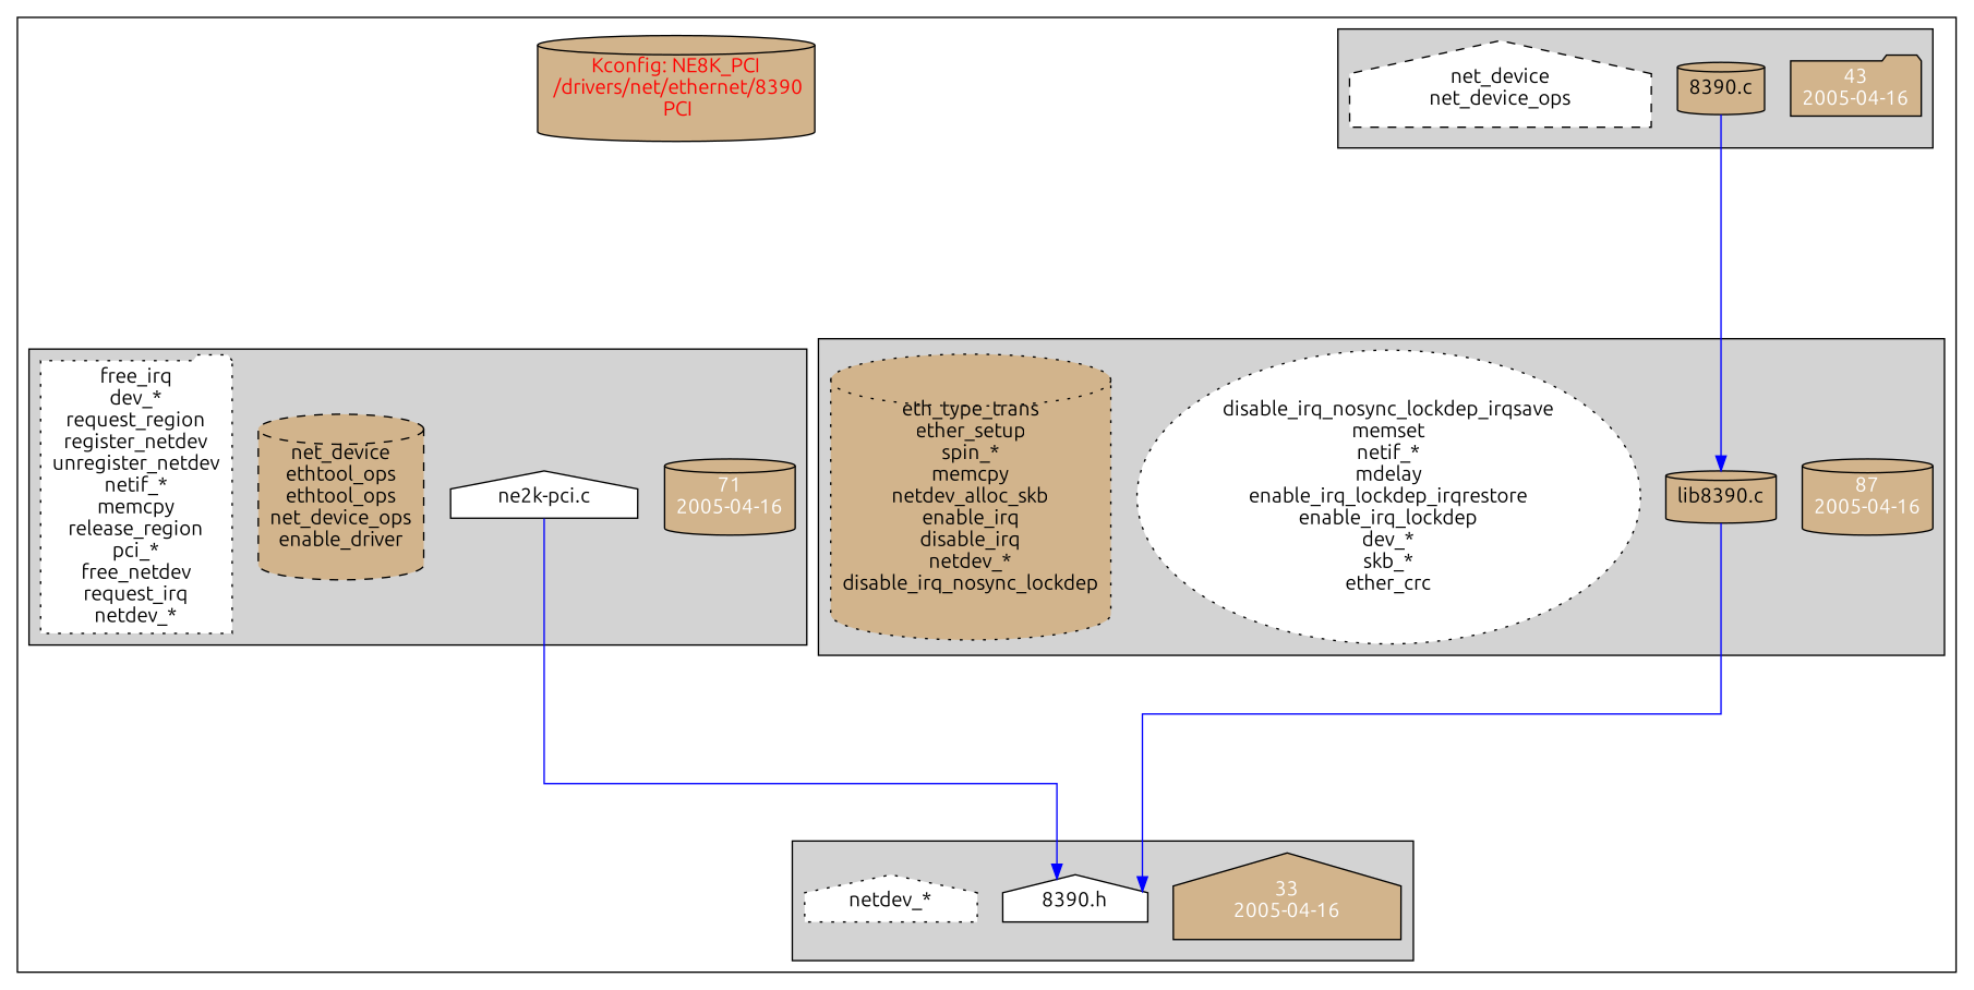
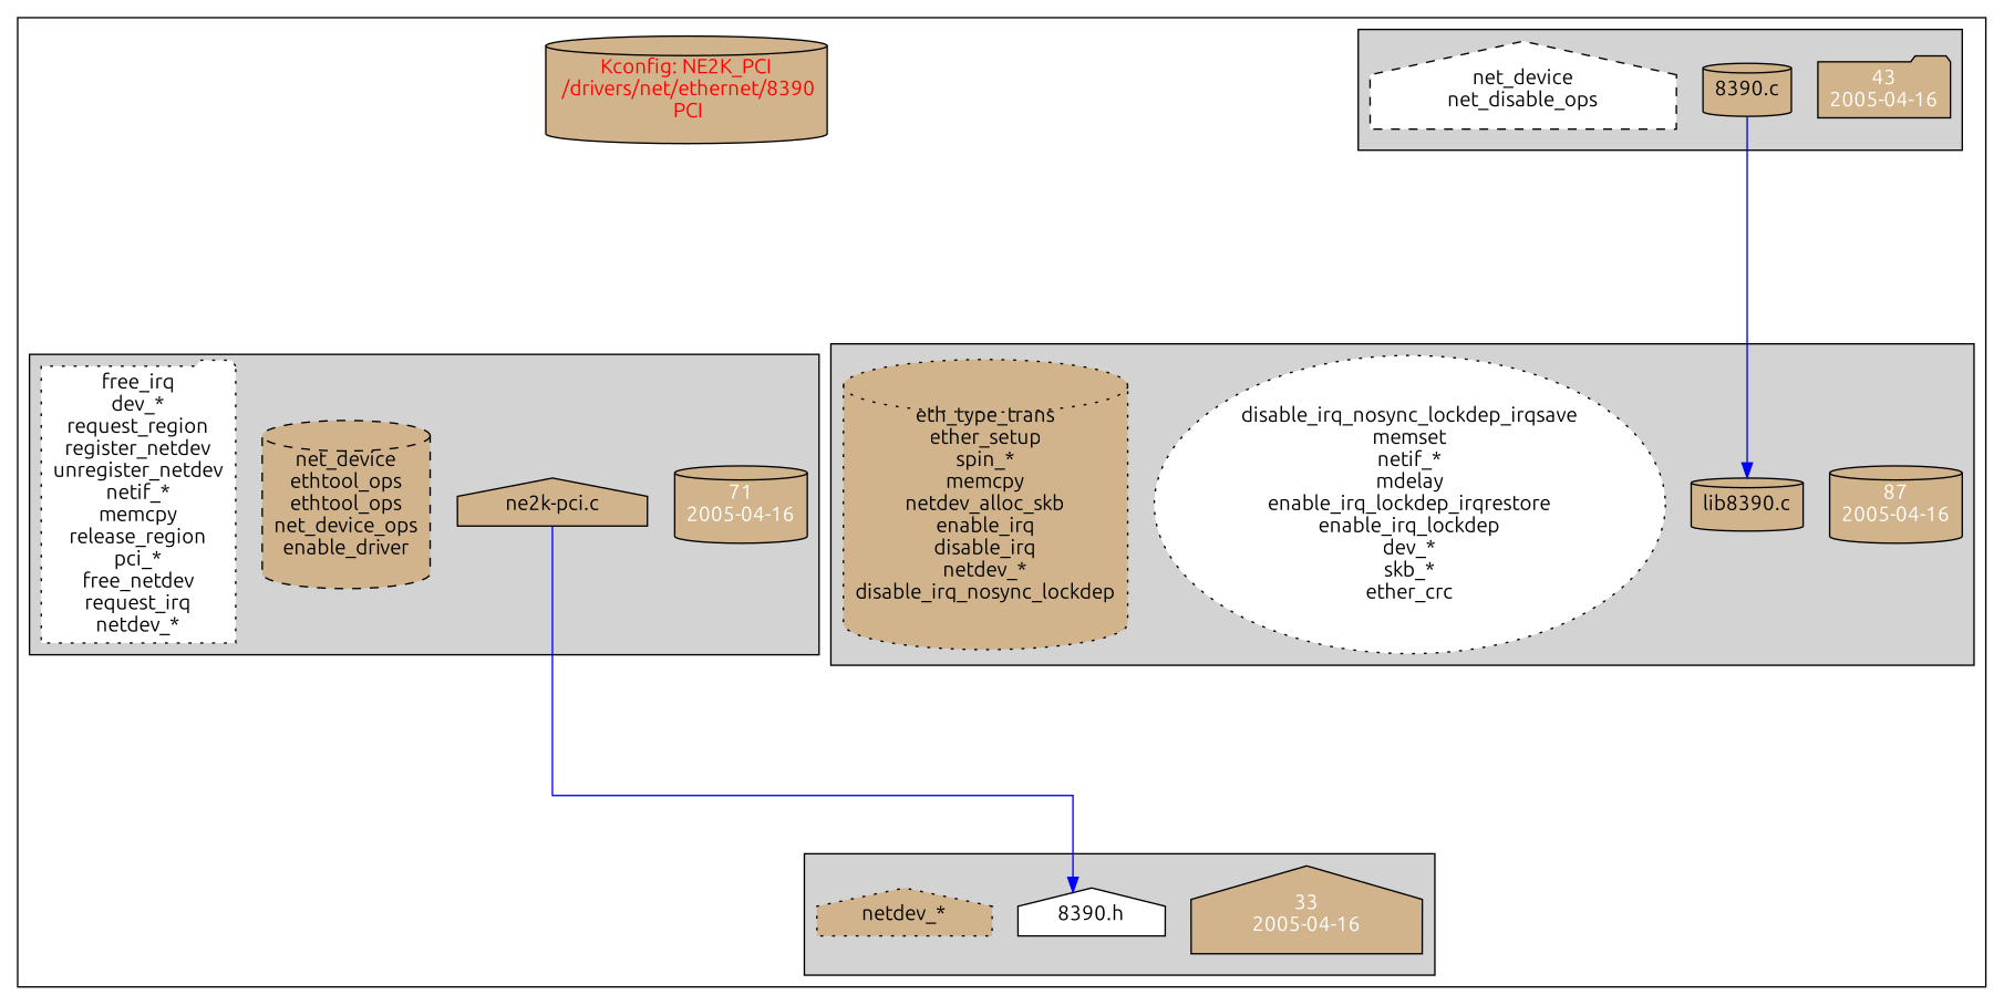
  digraph {
    fontname=Ubuntu
    ranksep=2
    splines=ortho
    node [fillcolor=tan fontcolor=black fontname=Ubuntu shape=cylinder style=filled]
    edge [color=blue fontname=Ubuntu style=solid]
    n1 [fontcolor=white label="43\n2005-04-16" shape=folder]
    n2 [label="8390.c\n"]
-   n3 [fillcolor=white label="net_device\nnet_device_ops\n" shape=house style="filled,dashed"]
+   n3 [fillcolor=white label="net_device\nnet_disable_ops\n" shape=house style="filled,dashed"]
    n4 [fontcolor=white label="33\n2005-04-16" shape=house]
    n5 [fillcolor=white label="8390.h\n" shape=house]
-   n6 [fillcolor=white label="netdev_*\n" shape=house style="filled,dotted"]
+   n6 [label="netdev_*\n" shape=house style="filled,dotted"]
    n7 [fontcolor=white label="87\n2005-04-16"]
    n8 [label="lib8390.c\n"]
    n9 [fillcolor=white label="disable_irq_nosync_lockdep_irqsave\nmemset\nnetif_*\nmdelay\nenable_irq_lockdep_irqrestore\nenable_irq_lockdep\ndev_*\nskb_*\nether_crc\n" shape=ellipse style="filled,dotted"]
    n10 [label="eth_type_trans\nether_setup\nspin_*\nmemcpy\nnetdev_alloc_skb\nenable_irq\ndisable_irq\nnetdev_*\ndisable_irq_nosync_lockdep\n" style="filled,dotted"]
    n11 [fontcolor=white label="71\n2005-04-16"]
-   n12 [fillcolor=white label="ne2k-pci.c\n" shape=house]
+   n12 [label="ne2k-pci.c\n" shape=house]
    n13 [label="net_device\nethtool_ops\nethtool_ops\nnet_device_ops\nenable_driver\n" style="filled,dashed"]
    n14 [fillcolor=white label="free_irq\ndev_*\nrequest_region\nregister_netdev\nunregister_netdev\nnetif_*\nmemcpy\nrelease_region\npci_*\nfree_netdev\nrequest_irq\nnetdev_*\n" shape=folder style="filled,dotted"]
-   n15 [fontcolor=red label="Kconfig: NE8K_PCI\n /drivers/net/ethernet/8390\n  PCI "]
+   n15 [fontcolor=red label="Kconfig: NE2K_PCI\n /drivers/net/ethernet/8390\n  PCI "]
    subgraph cluster_1 {
      n15
      subgraph cluster_2 {
        style=filled
        n1
        n2
        n3
      }
      subgraph cluster_3 {
        style=filled
        n4
        n5
        n6
      }
      subgraph cluster_4 {
        style=filled
        n7
        n8
        n9
        n10
      }
      subgraph cluster_5 {
        style=filled
        n11
        n12
        n13
        n14
      }
    }
    n2 -> n8
-   n8 -> n5
    n12 -> n5
  }
